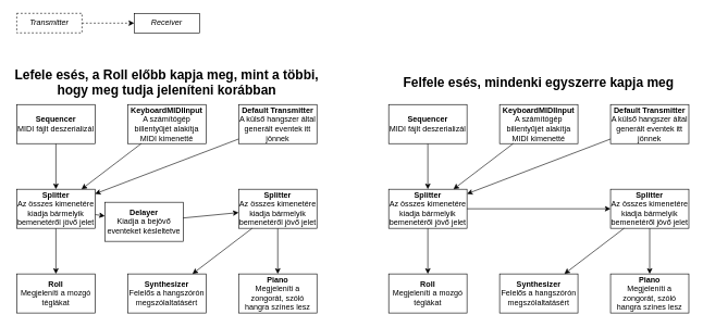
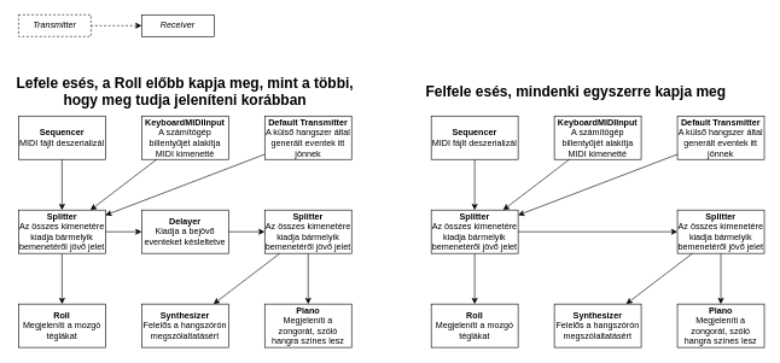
  <mxCell id="0" />
  <mxCell id="1" parent="0" />
  <mxCell id="2" value="&lt;div&gt;&lt;b&gt;Roll&lt;/b&gt;&lt;/div&gt;&lt;div&gt;Megjeleníti a mozgó téglákat&lt;br&gt;&lt;/div&gt;" style="rounded=0;whiteSpace=wrap;html=1;" parent="1" vertex="1"><mxGeometry x="25" y="420" width="120" height="60" as="geometry" /></mxCell>
  <mxCell id="3" value="&lt;div&gt;&lt;b&gt;Synthesizer&lt;/b&gt;&lt;/div&gt;Felelős a hangszórón megszólaltatásért" style="rounded=0;whiteSpace=wrap;html=1;" parent="1" vertex="1"><mxGeometry x="195" y="420" width="120" height="60" as="geometry" /></mxCell>
  <mxCell id="4" style="edgeStyle=orthogonalEdgeStyle;rounded=0;orthogonalLoop=1;jettySize=auto;html=1;fontSize=20;" parent="1" source="5" target="21" edge="1"><mxGeometry relative="1" as="geometry" /></mxCell>
  <mxCell id="5" value="&lt;div&gt;&lt;b&gt;Sequencer&lt;/b&gt;&lt;/div&gt;&lt;div&gt;MIDI fájlt deszerializál&lt;/div&gt;" style="rounded=0;whiteSpace=wrap;html=1;" parent="1" vertex="1"><mxGeometry x="25" y="160" width="120" height="60" as="geometry" /></mxCell>
  <mxCell id="6" value="&lt;div&gt;&lt;b&gt;Piano&lt;/b&gt;&lt;/div&gt;&lt;div&gt;Megjeleníti a zongorát, szóló hangra színes lesz&lt;br&gt;&lt;/div&gt;" style="rounded=0;whiteSpace=wrap;html=1;" parent="1" vertex="1"><mxGeometry x="365" y="420" width="120" height="60" as="geometry" /></mxCell>
  <mxCell id="7" value="&lt;div&gt;&lt;b&gt;KeyboardMIDIInput&lt;/b&gt;&lt;/div&gt;&lt;div&gt;A számítógép billentyűjét alakítja MIDI kimenetté&lt;br&gt;&lt;/div&gt;" style="rounded=0;whiteSpace=wrap;html=1;" parent="1" vertex="1"><mxGeometry x="195" y="160" width="120" height="60" as="geometry" /></mxCell>
  <mxCell id="8" style="edgeStyle=orthogonalEdgeStyle;rounded=0;orthogonalLoop=1;jettySize=auto;html=1;dashed=1;" parent="1" source="9" target="10" edge="1"><mxGeometry relative="1" as="geometry" /></mxCell>
  <mxCell id="9" value="&lt;i&gt;Transmitter&lt;/i&gt;" style="rounded=0;whiteSpace=wrap;html=1;dashed=1;" parent="1" vertex="1"><mxGeometry x="25" y="20" width="100" height="30" as="geometry" /></mxCell>
- <mxCell id="10" value="&lt;div&gt;&lt;i&gt;Receiver&lt;/i&gt;&lt;/div&gt;" style="rounded=0;whiteSpace=wrap;html=1;" parent="1" vertex="1"><mxGeometry x="205" y="20" width="100" height="30" as="geometry" /></mxCell>
- <mxCell id="11" value="&lt;div&gt;&lt;b&gt;Delayer&lt;/b&gt;&lt;/div&gt;&lt;div&gt;Kiadja a bejövő eventeket késleltetve&lt;br&gt;&lt;/div&gt;" style="rounded=0;whiteSpace=wrap;html=1;" parent="1" vertex="1"><mxGeometry x="160" y="310" width="120" height="60" as="geometry" /></mxCell>
+ <mxCell id="10" value="&lt;div&gt;&lt;i&gt;Receiver&lt;/i&gt;&lt;/div&gt;" style="rounded=0;whiteSpace=wrap;html=1;" parent="1" vertex="1"><mxGeometry x="195" y="20" width="100" height="30" as="geometry" /></mxCell>
+ <mxCell id="11" value="&lt;div&gt;&lt;b&gt;Delayer&lt;/b&gt;&lt;/div&gt;&lt;div&gt;Kiadja a bejövő eventeket késleltetve&lt;br&gt;&lt;/div&gt;" style="rounded=0;whiteSpace=wrap;html=1;" parent="1" vertex="1"><mxGeometry x="195" y="290" width="120" height="60" as="geometry" /></mxCell>
  <mxCell id="12" value="&lt;div&gt;&lt;b&gt;Default Transmitter&lt;/b&gt;&lt;/div&gt;&lt;div&gt;A külső hangszer által generált eventek itt jönnek&lt;br&gt;&lt;/div&gt;" style="rounded=0;whiteSpace=wrap;html=1;" parent="1" vertex="1"><mxGeometry x="365" y="160" width="120" height="60" as="geometry" /></mxCell>
  <mxCell id="13" value="&lt;div align=&quot;center&quot;&gt;&lt;font style=&quot;font-size: 20px;&quot;&gt;&lt;b&gt;Lefele esés, a Roll előbb kapja meg, mint a többi,&lt;/b&gt;&lt;/font&gt;&lt;/div&gt;&lt;div align=&quot;center&quot;&gt;&lt;font style=&quot;font-size: 20px;&quot;&gt;&lt;b&gt;hogy meg tudja jeleníteni korábban &lt;/b&gt;&lt;/font&gt;&lt;/div&gt;" style="text;html=1;strokeColor=none;fillColor=none;align=center;verticalAlign=middle;whiteSpace=wrap;rounded=0;" parent="1" vertex="1"><mxGeometry x="20" y="110" width="470" height="30" as="geometry" /></mxCell>
  <mxCell id="14" value="" style="endArrow=classic;html=1;rounded=0;fontSize=20;" parent="1" source="21" target="11" edge="1"><mxGeometry width="50" height="50" relative="1" as="geometry"><mxPoint x="325" y="370" as="sourcePoint" /><mxPoint x="375" y="320" as="targetPoint" /></mxGeometry></mxCell>
  <mxCell id="15" value="" style="endArrow=classic;html=1;rounded=0;fontSize=20;" parent="1" source="18" target="6" edge="1"><mxGeometry width="50" height="50" relative="1" as="geometry"><mxPoint x="405" y="370" as="sourcePoint" /><mxPoint x="455" y="320" as="targetPoint" /></mxGeometry></mxCell>
  <mxCell id="16" value="" style="endArrow=classic;html=1;rounded=0;fontSize=20;" parent="1" source="11" target="18" edge="1"><mxGeometry width="50" height="50" relative="1" as="geometry"><mxPoint x="365" y="370" as="sourcePoint" /><mxPoint x="415" y="320" as="targetPoint" /></mxGeometry></mxCell>
- <mxCell id="17" value="&lt;div align=&quot;center&quot;&gt;&lt;font style=&quot;font-size: 20px;&quot;&gt;&lt;b&gt;Felfele esés, mindenki egyszerre kapja meg &lt;/b&gt;&lt;/font&gt;&lt;/div&gt;" style="text;html=1;strokeColor=none;fillColor=none;align=center;verticalAlign=middle;whiteSpace=wrap;rounded=0;" parent="1" vertex="1"><mxGeometry x="610" y="110" width="430" height="30" as="geometry" /></mxCell>
+ <mxCell id="17" value="&lt;div align=&quot;center&quot;&gt;&lt;font style=&quot;font-size: 20px;&quot;&gt;&lt;b&gt;Felfele esés, mindenki egyszerre kapja meg &lt;/b&gt;&lt;/font&gt;&lt;/div&gt;" style="text;html=1;strokeColor=none;fillColor=none;align=center;verticalAlign=middle;whiteSpace=wrap;rounded=0;" parent="1" vertex="1"><mxGeometry x="580" y="110" width="430" height="30" as="geometry" /></mxCell>
  <mxCell id="18" value="&lt;b&gt;Splitter&lt;/b&gt;&lt;div&gt;Az összes kimenetére kiadja bármelyik bemenetéről jövő jelet&lt;br&gt;&lt;/div&gt;" style="rounded=0;whiteSpace=wrap;html=1;" parent="1" vertex="1"><mxGeometry x="365" y="290" width="120" height="60" as="geometry" /></mxCell>
  <mxCell id="19" value="" style="endArrow=classic;html=1;rounded=0;fontSize=20;" parent="1" source="18" target="3" edge="1"><mxGeometry width="50" height="50" relative="1" as="geometry"><mxPoint x="325" y="440" as="sourcePoint" /><mxPoint x="375" y="390" as="targetPoint" /></mxGeometry></mxCell>
  <mxCell id="20" style="edgeStyle=orthogonalEdgeStyle;rounded=0;orthogonalLoop=1;jettySize=auto;html=1;" edge="1" parent="1" source="21" target="2"><mxGeometry relative="1" as="geometry" /></mxCell>
  <mxCell id="21" value="&lt;b&gt;Splitter&lt;/b&gt;&lt;div&gt;Az összes kimenetére kiadja bármelyik bemenetéről jövő jelet&lt;br&gt;&lt;/div&gt;" style="rounded=0;whiteSpace=wrap;html=1;" vertex="1" parent="1"><mxGeometry x="25" y="290" width="120" height="60" as="geometry" /></mxCell>
  <mxCell id="22" value="" style="endArrow=classic;html=1;rounded=0;" edge="1" parent="1" source="7" target="21"><mxGeometry width="50" height="50" relative="1" as="geometry"><mxPoint x="385" y="420" as="sourcePoint" /><mxPoint x="435" y="370" as="targetPoint" /></mxGeometry></mxCell>
  <mxCell id="23" value="" style="endArrow=classic;html=1;rounded=0;" edge="1" parent="1" source="12" target="21"><mxGeometry width="50" height="50" relative="1" as="geometry"><mxPoint x="385" y="420" as="sourcePoint" /><mxPoint x="435" y="370" as="targetPoint" /></mxGeometry></mxCell>
  <mxCell id="24" value="&lt;div&gt;&lt;b&gt;Roll&lt;/b&gt;&lt;/div&gt;&lt;div&gt;Megjeleníti a mozgó téglákat&lt;br&gt;&lt;/div&gt;" style="rounded=0;whiteSpace=wrap;html=1;" vertex="1" parent="1"><mxGeometry x="595" y="420" width="120" height="60" as="geometry" /></mxCell>
  <mxCell id="25" value="&lt;div&gt;&lt;b&gt;Synthesizer&lt;/b&gt;&lt;/div&gt;Felelős a hangszórón megszólaltatásért" style="rounded=0;whiteSpace=wrap;html=1;" vertex="1" parent="1"><mxGeometry x="765" y="420" width="120" height="60" as="geometry" /></mxCell>
  <mxCell id="26" style="edgeStyle=orthogonalEdgeStyle;rounded=0;orthogonalLoop=1;jettySize=auto;html=1;fontSize=20;" edge="1" parent="1" source="27" target="36"><mxGeometry relative="1" as="geometry" /></mxCell>
  <mxCell id="27" value="&lt;div&gt;&lt;b&gt;Sequencer&lt;/b&gt;&lt;/div&gt;&lt;div&gt;MIDI fájlt deszerializál&lt;/div&gt;" style="rounded=0;whiteSpace=wrap;html=1;" vertex="1" parent="1"><mxGeometry x="595" y="160" width="120" height="60" as="geometry" /></mxCell>
  <mxCell id="28" value="&lt;div&gt;&lt;b&gt;Piano&lt;/b&gt;&lt;/div&gt;&lt;div&gt;Megjeleníti a zongorát, szóló hangra színes lesz&lt;br&gt;&lt;/div&gt;" style="rounded=0;whiteSpace=wrap;html=1;" vertex="1" parent="1"><mxGeometry x="935" y="420" width="120" height="60" as="geometry" /></mxCell>
  <mxCell id="29" value="&lt;div&gt;&lt;b&gt;KeyboardMIDIInput&lt;/b&gt;&lt;/div&gt;&lt;div&gt;A számítógép billentyűjét alakítja MIDI kimenetté&lt;br&gt;&lt;/div&gt;" style="rounded=0;whiteSpace=wrap;html=1;" vertex="1" parent="1"><mxGeometry x="765" y="160" width="120" height="60" as="geometry" /></mxCell>
  <mxCell id="30" value="&lt;div&gt;&lt;b&gt;Default Transmitter&lt;/b&gt;&lt;/div&gt;&lt;div&gt;A külső hangszer által generált eventek itt jönnek&lt;br&gt;&lt;/div&gt;" style="rounded=0;whiteSpace=wrap;html=1;" vertex="1" parent="1"><mxGeometry x="935" y="160" width="120" height="60" as="geometry" /></mxCell>
  <mxCell id="31" value="" style="endArrow=classic;html=1;rounded=0;fontSize=20;" edge="1" parent="1" source="36" target="33"><mxGeometry width="50" height="50" relative="1" as="geometry"><mxPoint x="895" y="370" as="sourcePoint" /><mxPoint x="765" y="320" as="targetPoint" /></mxGeometry></mxCell>
  <mxCell id="32" value="" style="endArrow=classic;html=1;rounded=0;fontSize=20;" edge="1" parent="1" source="33" target="28"><mxGeometry width="50" height="50" relative="1" as="geometry"><mxPoint x="975" y="370" as="sourcePoint" /><mxPoint x="1025" y="320" as="targetPoint" /></mxGeometry></mxCell>
  <mxCell id="33" value="&lt;b&gt;Splitter&lt;/b&gt;&lt;div&gt;Az összes kimenetére kiadja bármelyik bemenetéről jövő jelet&lt;br&gt;&lt;/div&gt;" style="rounded=0;whiteSpace=wrap;html=1;" vertex="1" parent="1"><mxGeometry x="935" y="290" width="120" height="60" as="geometry" /></mxCell>
  <mxCell id="34" value="" style="endArrow=classic;html=1;rounded=0;fontSize=20;" edge="1" parent="1" source="33" target="25"><mxGeometry width="50" height="50" relative="1" as="geometry"><mxPoint x="895" y="440" as="sourcePoint" /><mxPoint x="945" y="390" as="targetPoint" /></mxGeometry></mxCell>
  <mxCell id="35" style="edgeStyle=orthogonalEdgeStyle;rounded=0;orthogonalLoop=1;jettySize=auto;html=1;" edge="1" parent="1" source="36" target="24"><mxGeometry relative="1" as="geometry" /></mxCell>
  <mxCell id="36" value="&lt;b&gt;Splitter&lt;/b&gt;&lt;div&gt;Az összes kimenetére kiadja bármelyik bemenetéről jövő jelet&lt;br&gt;&lt;/div&gt;" style="rounded=0;whiteSpace=wrap;html=1;" vertex="1" parent="1"><mxGeometry x="595" y="290" width="120" height="60" as="geometry" /></mxCell>
  <mxCell id="37" value="" style="endArrow=classic;html=1;rounded=0;" edge="1" parent="1" source="29" target="36"><mxGeometry width="50" height="50" relative="1" as="geometry"><mxPoint x="955" y="420" as="sourcePoint" /><mxPoint x="1005" y="370" as="targetPoint" /></mxGeometry></mxCell>
  <mxCell id="38" value="" style="endArrow=classic;html=1;rounded=0;" edge="1" parent="1" source="30" target="36"><mxGeometry width="50" height="50" relative="1" as="geometry"><mxPoint x="955" y="420" as="sourcePoint" /><mxPoint x="1005" y="370" as="targetPoint" /></mxGeometry></mxCell>
